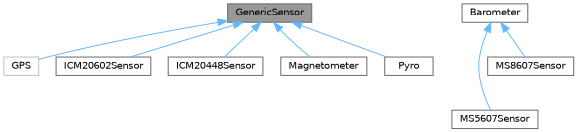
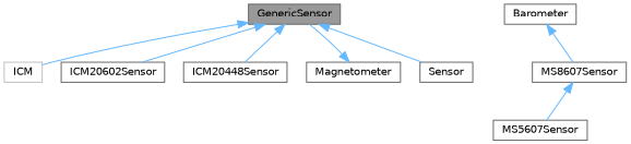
  digraph {
    fontname="DejaVu Sans"
    node [color=gray40 fillcolor=white fontname="DejaVu Sans" fontsize=10 shape=box style=filled]
    edge [color=steelblue1 dir=back fontname="DejaVu Sans" fontsize=10 labelfontname=Helvetica labelfontsize=10 style=solid]
    n1 [fillcolor=grey60 fontcolor=black height=0.2 label=GenericSensor width=0.4]
-   n2 [color=grey75 height=0.2 label=GPS width=0.4]
+   n2 [color=grey75 height=0.2 label=ICM width=0.4]
    n3 [height=0.2 label=ICM20602Sensor width=0.4]
    n4 [height=0.2 label=ICM20448Sensor width=0.4]
    n5 [height=0.2 label=Magnetometer width=0.4]
-   n6 [height=0.2 label=Pyro width=0.4]
+   n6 [height=0.2 label=Sensor width=0.4]
    n7 [height=0.2 label=Barometer width=0.4]
    n8 [height=0.2 label=MS5607Sensor width=0.4]
    n9 [height=0.2 label=MS8607Sensor width=0.4]
    n1 -> n2
    n1 -> n3
    n1 -> n4
-   n1 -> n5
+   n5 -> n1
    n1 -> n6
-   n7 -> n8
+   n9 -> n8
    n7 -> n9
  }
